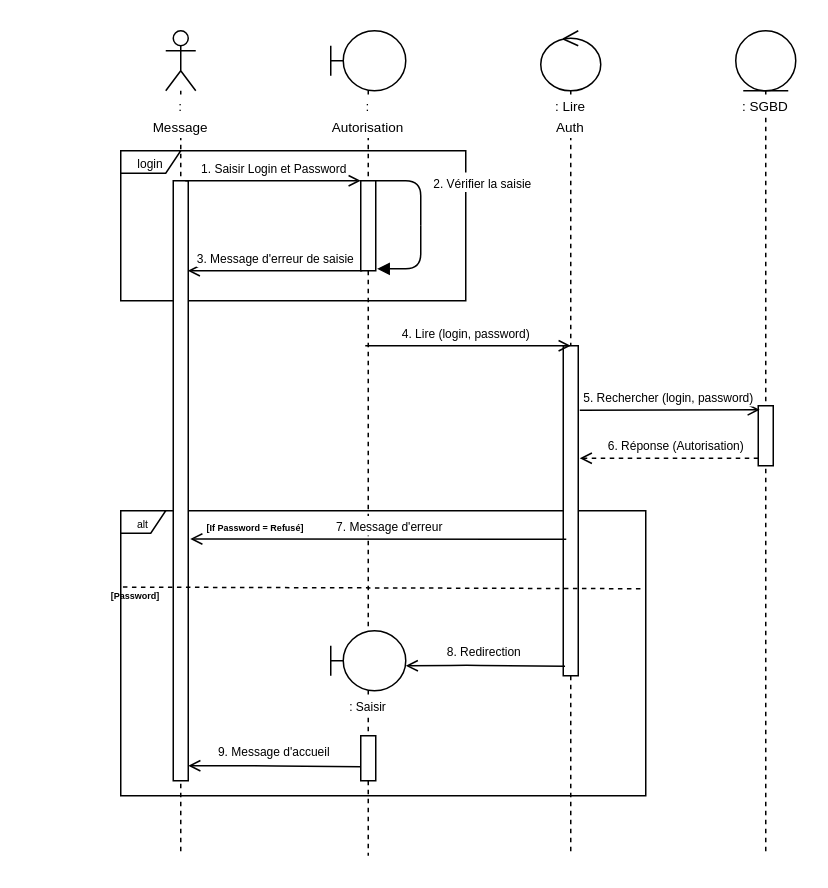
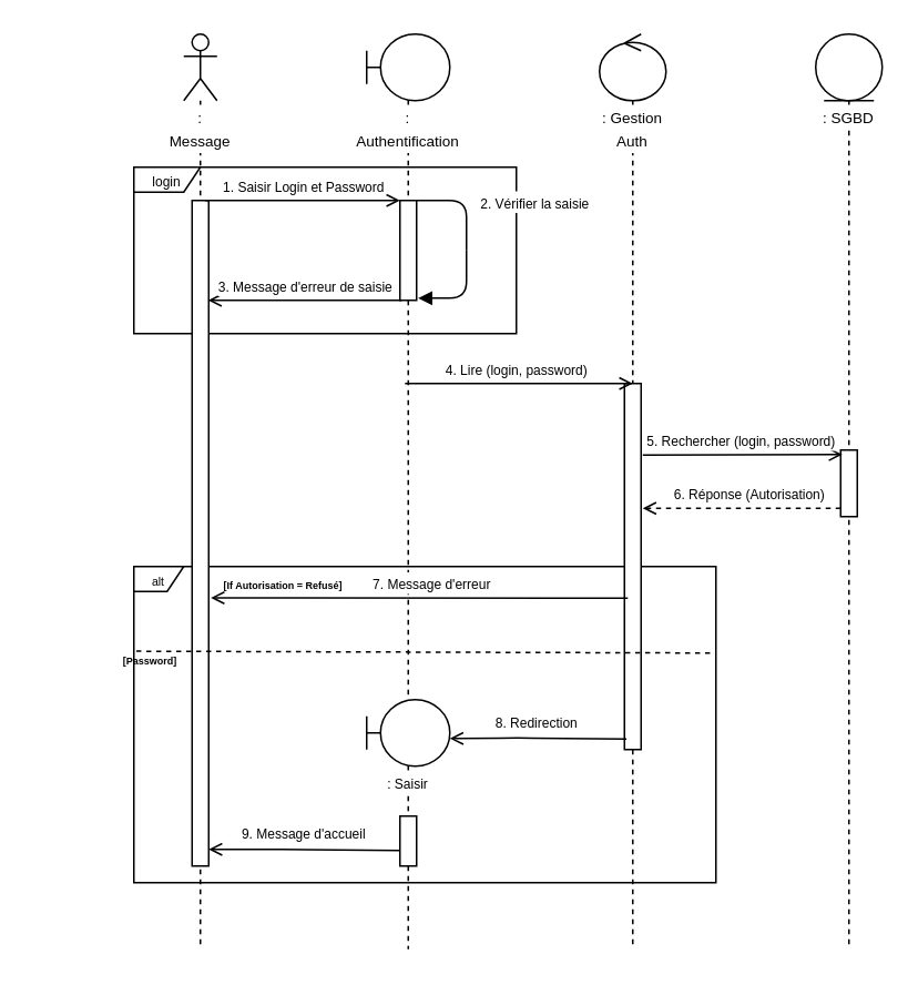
  <mxCell id="0" />
  <mxCell id="1" parent="0" />
  <mxCell id="2" value="&lt;font style=&quot;font-size: 7px&quot;&gt;alt&lt;/font&gt;" style="shape=umlFrame;whiteSpace=wrap;html=1;width=30;height=15;" parent="1" vertex="1"><mxGeometry x="80" y="340" width="350" height="190" as="geometry" /></mxCell>
  <mxCell id="3" value="&lt;font style=&quot;font-size: 8px&quot;&gt;login&lt;/font&gt;" style="shape=umlFrame;whiteSpace=wrap;html=1;width=40;height=15;" parent="1" vertex="1"><mxGeometry x="80" y="100" width="230" height="100" as="geometry" /></mxCell>
  <mxCell id="4" value="&lt;font style=&quot;font-size: 9px&quot;&gt;: Message&lt;/font&gt;" style="shape=umlLifeline;participant=umlActor;perimeter=lifelinePerimeter;whiteSpace=wrap;html=1;container=1;collapsible=0;recursiveResize=0;verticalAlign=top;spacingTop=36;labelBackgroundColor=#ffffff;outlineConnect=0;" parent="1" vertex="1"><mxGeometry x="110" y="20" width="20" height="550" as="geometry" /></mxCell>
  <mxCell id="5" value="" style="html=1;points=[];perimeter=orthogonalPerimeter;" parent="4" vertex="1"><mxGeometry x="5" y="100" width="10" height="400" as="geometry" /></mxCell>
- <mxCell id="6" value="&lt;font style=&quot;font-size: 9px&quot;&gt;: Autorisation&lt;/font&gt;" style="shape=umlLifeline;participant=umlBoundary;perimeter=lifelinePerimeter;whiteSpace=wrap;html=1;container=1;collapsible=0;recursiveResize=0;verticalAlign=top;spacingTop=36;labelBackgroundColor=#ffffff;outlineConnect=0;" parent="1" vertex="1"><mxGeometry x="220" y="20" width="50" height="400" as="geometry" /></mxCell>
+ <mxCell id="6" value="&lt;font style=&quot;font-size: 9px&quot;&gt;: Authentification&lt;/font&gt;" style="shape=umlLifeline;participant=umlBoundary;perimeter=lifelinePerimeter;whiteSpace=wrap;html=1;container=1;collapsible=0;recursiveResize=0;verticalAlign=top;spacingTop=36;labelBackgroundColor=#ffffff;outlineConnect=0;" parent="1" vertex="1"><mxGeometry x="220" y="20" width="50" height="400" as="geometry" /></mxCell>
  <mxCell id="7" value="" style="html=1;points=[];perimeter=orthogonalPerimeter;" parent="6" vertex="1"><mxGeometry x="20" y="100" width="10" height="60" as="geometry" /></mxCell>
  <mxCell id="8" value="&lt;font style=&quot;font-size: 8px&quot;&gt;1. Saisir Login et Password&lt;/font&gt;" style="html=1;verticalAlign=bottom;endArrow=open;exitX=0.8;exitY=0;exitDx=0;exitDy=0;exitPerimeter=0;endFill=0;" parent="1" source="5" edge="1"><mxGeometry width="80" relative="1" as="geometry"><mxPoint x="130" y="120" as="sourcePoint" /><mxPoint x="240" y="120" as="targetPoint" /></mxGeometry></mxCell>
- <mxCell id="9" value="&lt;font style=&quot;font-size: 9px&quot;&gt;: Lire Auth&lt;/font&gt;" style="shape=umlLifeline;participant=umlControl;perimeter=lifelinePerimeter;whiteSpace=wrap;html=1;container=1;collapsible=0;recursiveResize=0;verticalAlign=top;spacingTop=36;labelBackgroundColor=#ffffff;outlineConnect=0;" parent="1" vertex="1"><mxGeometry x="360" y="20" width="40" height="550" as="geometry" /></mxCell>
+ <mxCell id="9" value="&lt;font style=&quot;font-size: 9px&quot;&gt;: Gestion Auth&lt;/font&gt;" style="shape=umlLifeline;participant=umlControl;perimeter=lifelinePerimeter;whiteSpace=wrap;html=1;container=1;collapsible=0;recursiveResize=0;verticalAlign=top;spacingTop=36;labelBackgroundColor=#ffffff;outlineConnect=0;" parent="1" vertex="1"><mxGeometry x="360" y="20" width="40" height="550" as="geometry" /></mxCell>
  <mxCell id="10" value="" style="html=1;points=[];perimeter=orthogonalPerimeter;" parent="9" vertex="1"><mxGeometry x="15" y="210" width="10" height="220" as="geometry" /></mxCell>
  <mxCell id="11" value="&lt;font style=&quot;font-size: 9px&quot;&gt;: SGBD&lt;/font&gt;" style="shape=umlLifeline;participant=umlEntity;perimeter=lifelinePerimeter;whiteSpace=wrap;html=1;container=1;collapsible=0;recursiveResize=0;verticalAlign=top;spacingTop=36;labelBackgroundColor=#ffffff;outlineConnect=0;" parent="1" vertex="1"><mxGeometry x="490" y="20" width="40" height="550" as="geometry" /></mxCell>
  <mxCell id="12" value="" style="html=1;points=[];perimeter=orthogonalPerimeter;" parent="11" vertex="1"><mxGeometry x="15" y="250" width="10" height="40" as="geometry" /></mxCell>
  <mxCell id="13" value="" style="endArrow=none;html=1;exitX=1;exitY=0;exitDx=0;exitDy=0;exitPerimeter=0;edgeStyle=orthogonalEdgeStyle;endFill=0;" parent="1" source="7" edge="1"><mxGeometry width="50" height="50" relative="1" as="geometry"><mxPoint x="250" y="190" as="sourcePoint" /><mxPoint x="280" y="150" as="targetPoint" /><Array as="points"><mxPoint x="280" y="120" /></Array></mxGeometry></mxCell>
  <mxCell id="14" value="&lt;font style=&quot;font-size: 8px&quot;&gt;2. Vérifier la saisie&lt;/font&gt;" style="edgeLabel;html=1;align=center;verticalAlign=middle;resizable=0;points=[];" parent="13" vertex="1" connectable="0"><mxGeometry x="0.871" y="-1" relative="1" as="geometry"><mxPoint x="41" y="-26" as="offset" /></mxGeometry></mxCell>
  <mxCell id="15" value="" style="endArrow=block;html=1;exitX=1;exitY=0;exitDx=0;exitDy=0;exitPerimeter=0;edgeStyle=orthogonalEdgeStyle;endFill=1;entryX=1.086;entryY=0.979;entryDx=0;entryDy=0;entryPerimeter=0;" parent="1" target="7" edge="1"><mxGeometry width="50" height="50" relative="1" as="geometry"><mxPoint x="280" y="150" as="sourcePoint" /><mxPoint x="310" y="180" as="targetPoint" /><Array as="points"><mxPoint x="280" y="179" /></Array></mxGeometry></mxCell>
  <mxCell id="16" value="&lt;font style=&quot;font-size: 8px&quot;&gt;3. Message d'erreur de saisie&lt;/font&gt;" style="html=1;verticalAlign=bottom;endArrow=open;endFill=0;entryX=0.969;entryY=0.15;entryDx=0;entryDy=0;entryPerimeter=0;" parent="1" target="5" edge="1"><mxGeometry width="80" relative="1" as="geometry"><mxPoint x="241" y="180" as="sourcePoint" /><mxPoint x="124" y="181" as="targetPoint" /></mxGeometry></mxCell>
  <mxCell id="17" value="&lt;font style=&quot;font-size: 8px&quot;&gt;4. Lire (login, password)&lt;/font&gt;" style="html=1;verticalAlign=bottom;endArrow=open;exitX=0.8;exitY=0;exitDx=0;exitDy=0;exitPerimeter=0;endFill=0;entryX=0.5;entryY=0;entryDx=0;entryDy=0;entryPerimeter=0;" parent="1" target="10" edge="1"><mxGeometry x="-0.022" width="80" relative="1" as="geometry"><mxPoint x="243" y="230" as="sourcePoint" /><mxPoint x="370" y="230" as="targetPoint" /><mxPoint as="offset" /></mxGeometry></mxCell>
  <mxCell id="18" value="&lt;font style=&quot;font-size: 8px&quot;&gt;5. Rechercher (login, password)&lt;/font&gt;" style="html=1;verticalAlign=bottom;endArrow=open;endFill=0;entryX=0.1;entryY=0.067;entryDx=0;entryDy=0;entryPerimeter=0;" parent="1" target="12" edge="1"><mxGeometry x="-0.022" width="80" relative="1" as="geometry"><mxPoint x="386" y="273" as="sourcePoint" /><mxPoint x="517" y="290" as="targetPoint" /><mxPoint as="offset" /></mxGeometry></mxCell>
  <mxCell id="19" value="&lt;font style=&quot;font-size: 8px&quot;&gt;6. Réponse (Autorisation)&lt;/font&gt;" style="html=1;verticalAlign=bottom;endArrow=open;endFill=0;dashed=1;" parent="1" source="12" edge="1"><mxGeometry x="-0.077" width="80" relative="1" as="geometry"><mxPoint x="396" y="298" as="sourcePoint" /><mxPoint x="386" y="305" as="targetPoint" /><mxPoint as="offset" /></mxGeometry></mxCell>
  <mxCell id="20" value="&lt;font style=&quot;font-size: 8px&quot;&gt;7. Message d'erreur&lt;/font&gt;" style="html=1;verticalAlign=bottom;endArrow=open;endFill=0;entryX=1.133;entryY=0.597;entryDx=0;entryDy=0;entryPerimeter=0;" parent="1" target="5" edge="1"><mxGeometry x="-0.061" width="80" relative="1" as="geometry"><mxPoint x="377" y="359" as="sourcePoint" /><mxPoint x="260" y="360" as="targetPoint" /><mxPoint as="offset" /></mxGeometry></mxCell>
- <mxCell id="21" value="&lt;font style=&quot;font-size: 6px&quot;&gt;&lt;b&gt;[If Password = Refusé]&lt;/b&gt;&lt;/font&gt;" style="text;html=1;strokeColor=none;fillColor=none;align=center;verticalAlign=middle;whiteSpace=wrap;rounded=0;" parent="1" vertex="1"><mxGeometry x="100" y="345" width="140" height="10" as="geometry" /></mxCell>
+ <mxCell id="21" value="&lt;font style=&quot;font-size: 6px&quot;&gt;&lt;b&gt;[If Autorisation = Refusé]&lt;/b&gt;&lt;/font&gt;" style="text;html=1;strokeColor=none;fillColor=none;align=center;verticalAlign=middle;whiteSpace=wrap;rounded=0;" parent="1" vertex="1"><mxGeometry x="100" y="345" width="140" height="10" as="geometry" /></mxCell>
  <mxCell id="22" value="" style="endArrow=none;dashed=1;html=1;exitX=0.439;exitY=0.09;exitDx=0;exitDy=0;exitPerimeter=0;" parent="1" source="23" edge="1"><mxGeometry width="50" height="50" relative="1" as="geometry"><mxPoint x="300" y="320" as="sourcePoint" /><mxPoint x="429" y="392" as="targetPoint" /></mxGeometry></mxCell>
  <mxCell id="23" value="&lt;font style=&quot;font-size: 6px&quot;&gt;&lt;b&gt;[Password]&lt;/b&gt;&lt;/font&gt;" style="text;html=1;strokeColor=none;fillColor=none;align=center;verticalAlign=middle;whiteSpace=wrap;rounded=0;" parent="1" vertex="1"><mxGeometry x="20" y="390" width="140" height="10" as="geometry" /></mxCell>
  <mxCell id="24" value="&lt;font style=&quot;font-size: 8px&quot;&gt;8. Redirection&lt;/font&gt;" style="html=1;verticalAlign=bottom;endArrow=open;endFill=0;entryX=1;entryY=0.156;entryDx=0;entryDy=0;entryPerimeter=0;exitX=0.12;exitY=0.971;exitDx=0;exitDy=0;exitPerimeter=0;" parent="1" source="10" target="25" edge="1"><mxGeometry x="0.015" y="-1" width="80" relative="1" as="geometry"><mxPoint x="385.86" y="370.2" as="sourcePoint" /><mxPoint x="290" y="443" as="targetPoint" /><mxPoint as="offset" /><Array as="points"><mxPoint x="310" y="443" /></Array></mxGeometry></mxCell>
  <mxCell id="25" value="&lt;font style=&quot;font-size: 8px&quot;&gt;: Saisir&lt;/font&gt;" style="shape=umlLifeline;participant=umlBoundary;perimeter=lifelinePerimeter;whiteSpace=wrap;html=1;container=1;collapsible=0;recursiveResize=0;verticalAlign=top;spacingTop=36;labelBackgroundColor=#ffffff;outlineConnect=0;" parent="1" vertex="1"><mxGeometry x="220" y="420" width="50" height="150" as="geometry" /></mxCell>
  <mxCell id="26" value="" style="html=1;points=[];perimeter=orthogonalPerimeter;" parent="25" vertex="1"><mxGeometry x="20" y="70" width="10" height="30" as="geometry" /></mxCell>
  <mxCell id="27" value="&lt;font style=&quot;font-size: 8px&quot;&gt;9. Message d'accueil&lt;/font&gt;" style="html=1;verticalAlign=bottom;endArrow=open;endFill=0;exitX=0.12;exitY=0.971;exitDx=0;exitDy=0;exitPerimeter=0;" parent="1" target="5" edge="1"><mxGeometry x="0.015" y="-1" width="80" relative="1" as="geometry"><mxPoint x="240" y="510.62" as="sourcePoint" /><mxPoint x="133.8" y="510.4" as="targetPoint" /><mxPoint as="offset" /><Array as="points"><mxPoint x="173.8" y="510" /></Array></mxGeometry></mxCell>
